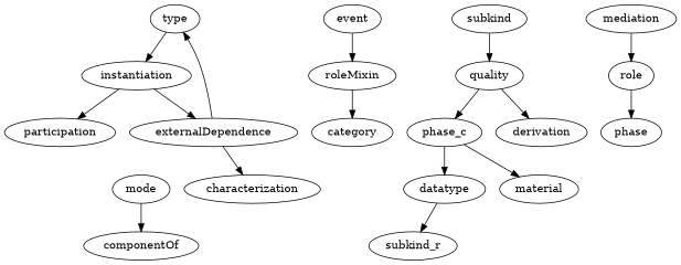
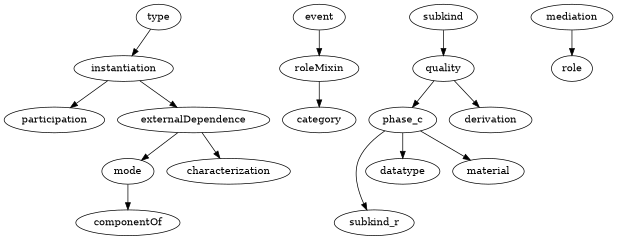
  strict digraph {
    type
    instantiation
    participation
    externalDependence
    mode
    characterization
    event
    roleMixin
    componentOf
    category
    subkind
    quality
    n13 [label=phase_c]
    derivation
    mediation
    role
    n17 [label=subkind_r]
    datatype
    material
-   phase
    type -> instantiation
    instantiation -> participation
    instantiation -> externalDependence
-   externalDependence -> type
+   externalDependence -> mode
    externalDependence -> characterization
    mode -> componentOf
    event -> roleMixin
    roleMixin -> category
    subkind -> quality
    quality -> n13
    quality -> derivation
-   datatype -> n17
+   n13 -> n17
    n13 -> datatype
    n13 -> material
    mediation -> role
-   role -> phase
  }
